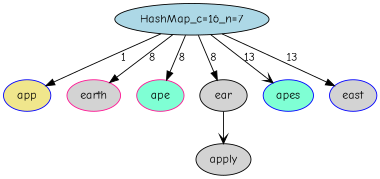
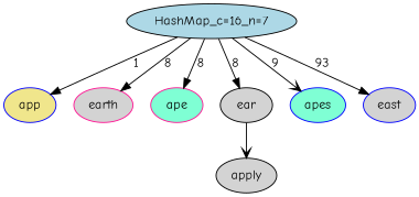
  digraph {
    fontname="Comic Neue"
    node [color=black fillcolor=lightgrey fontname="Comic Neue" style=filled]
    edge [arrowhead=normal fontname="Comic Neue"]
    "HashMap_c=16_n=7" [fillcolor=lightblue]
    app [color=blue fillcolor=khaki]
    earth [color=deeppink]
    ape [color=deeppink fillcolor=aquamarine]
    ear
    apes [color=blue fillcolor=aquamarine]
    east [color=blue]
    apply
    "HashMap_c=16_n=7" -> app [label=1]
    "HashMap_c=16_n=7" -> earth [label=8]
    "HashMap_c=16_n=7" -> ape [label=8]
    "HashMap_c=16_n=7" -> ear [label=8]
-   "HashMap_c=16_n=7" -> apes [arrowhead=vee label=13]
-   "HashMap_c=16_n=7" -> east [label=13]
+   "HashMap_c=16_n=7" -> apes [arrowhead=vee label=9]
+   "HashMap_c=16_n=7" -> east [label=93]
    ear -> apply [arrowhead=vee]
  }
